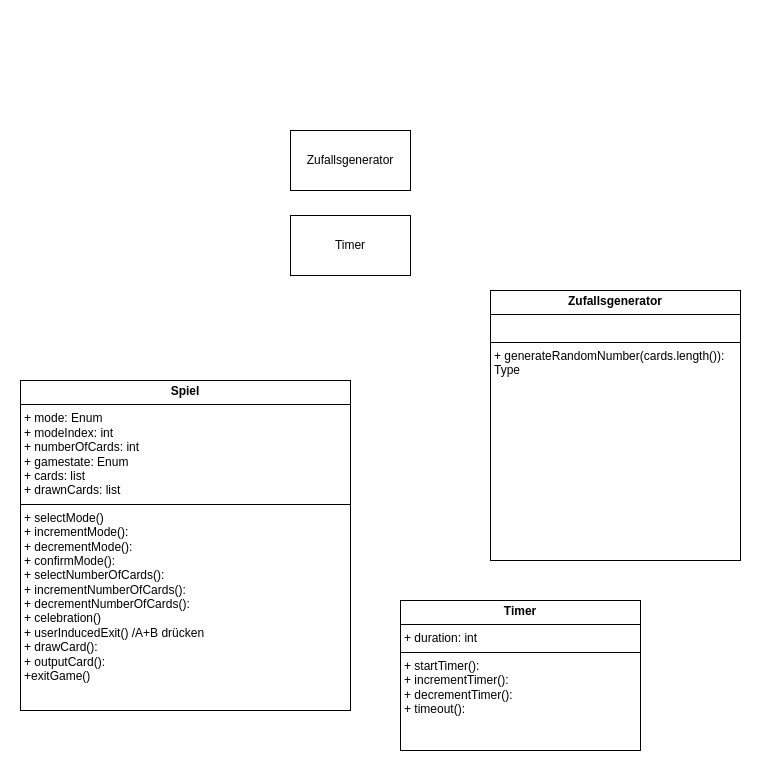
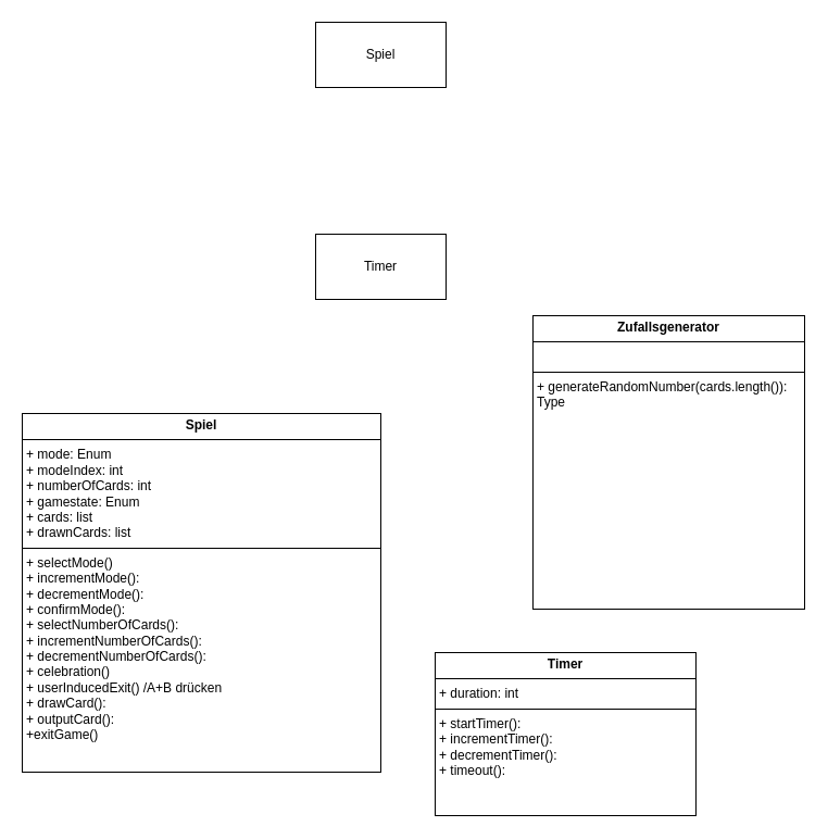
  <mxCell id="0" />
  <mxCell id="1" parent="0" />
- <mxCell id="2" value="Zufallsgenerator" style="rounded=0;whiteSpace=wrap;html=1;" parent="1" vertex="1"><mxGeometry x="290" y="130" width="120" height="60" as="geometry" /></mxCell>
+ <mxCell id="3" value="Spiel" style="rounded=0;whiteSpace=wrap;html=1;" parent="1" vertex="1"><mxGeometry x="290" y="20" width="120" height="60" as="geometry" /></mxCell>
  <mxCell id="4" value="Timer" style="rounded=0;whiteSpace=wrap;html=1;" parent="1" vertex="1"><mxGeometry x="290" y="215" width="120" height="60" as="geometry" /></mxCell>
  <mxCell id="5" value="&lt;p style=&quot;margin:0px;margin-top:4px;text-align:center;&quot;&gt;&lt;b&gt;Spiel&lt;/b&gt;&lt;/p&gt;&lt;hr size=&quot;1&quot; style=&quot;border-style:solid;&quot;&gt;&lt;p style=&quot;margin:0px;margin-left:4px;&quot;&gt;+ mode: Enum&lt;/p&gt;&lt;p style=&quot;margin:0px;margin-left:4px;&quot;&gt;+ modeIndex: int&lt;/p&gt;&lt;p style=&quot;margin:0px;margin-left:4px;&quot;&gt;+ numberOfCards: int&lt;/p&gt;&lt;p style=&quot;margin:0px;margin-left:4px;&quot;&gt;+ gamestate: Enum&lt;br&gt;&lt;/p&gt;&lt;p style=&quot;margin:0px;margin-left:4px;&quot;&gt;+ cards: list&lt;/p&gt;&lt;p style=&quot;margin:0px;margin-left:4px;&quot;&gt;+ drawnCards: list&lt;br&gt;&lt;/p&gt;&lt;hr size=&quot;1&quot; style=&quot;border-style:solid;&quot;&gt;&lt;p style=&quot;margin:0px;margin-left:4px;&quot;&gt;+ selectMode()&lt;/p&gt;&lt;p style=&quot;margin:0px;margin-left:4px;&quot;&gt;+ incrementMode():&lt;/p&gt;&lt;p style=&quot;margin:0px;margin-left:4px;&quot;&gt;+ decrementMode():&lt;/p&gt;&lt;p style=&quot;margin:0px;margin-left:4px;&quot;&gt;+ confirmMode():&lt;/p&gt;&lt;p style=&quot;margin:0px;margin-left:4px;&quot;&gt;+ selectNumberOfCards():&lt;br&gt;&lt;/p&gt;&lt;p style=&quot;margin:0px;margin-left:4px;&quot;&gt;+ incrementNumberOfCards():&lt;/p&gt;&lt;p style=&quot;margin:0px;margin-left:4px;&quot;&gt;+ decrementNumberOfCards():&lt;/p&gt;&lt;p style=&quot;margin:0px;margin-left:4px;&quot;&gt;+ celebration()&lt;br&gt;&lt;/p&gt;&lt;p style=&quot;margin:0px;margin-left:4px;&quot;&gt;+ userInducedExit() /A+B drücken&lt;br&gt;&lt;/p&gt;&lt;p style=&quot;margin:0px;margin-left:4px;&quot;&gt;+ drawCard():&lt;/p&gt;&lt;p style=&quot;margin:0px;margin-left:4px;&quot;&gt;+ outputCard():&lt;/p&gt;&lt;p style=&quot;margin:0px;margin-left:4px;&quot;&gt;+exitGame()&lt;br&gt;&lt;/p&gt;" style="verticalAlign=top;align=left;overflow=fill;html=1;whiteSpace=wrap;" vertex="1" parent="1"><mxGeometry x="20" y="380" width="330" height="330" as="geometry" /></mxCell>
  <mxCell id="6" value="&lt;p style=&quot;margin:0px;margin-top:4px;text-align:center;&quot;&gt;&lt;b&gt;Zufallsgenerator&lt;/b&gt;&lt;/p&gt;&lt;hr size=&quot;1&quot; style=&quot;border-style:solid;&quot;&gt;&lt;p style=&quot;margin:0px;margin-left:4px;&quot;&gt;&lt;br&gt;&lt;/p&gt;&lt;hr size=&quot;1&quot; style=&quot;border-style:solid;&quot;&gt;&lt;p style=&quot;margin:0px;margin-left:4px;&quot;&gt;+ generateRandomNumber(cards.length()): Type&lt;/p&gt;" style="verticalAlign=top;align=left;overflow=fill;html=1;whiteSpace=wrap;" vertex="1" parent="1"><mxGeometry x="490" y="290" width="250" height="270" as="geometry" /></mxCell>
  <mxCell id="7" value="&lt;p style=&quot;margin:0px;margin-top:4px;text-align:center;&quot;&gt;&lt;b&gt;Timer&lt;/b&gt;&lt;/p&gt;&lt;hr size=&quot;1&quot; style=&quot;border-style:solid;&quot;&gt;&lt;p style=&quot;margin:0px;margin-left:4px;&quot;&gt;+ duration: int&lt;br&gt;&lt;/p&gt;&lt;hr size=&quot;1&quot; style=&quot;border-style:solid;&quot;&gt;&lt;p style=&quot;margin:0px;margin-left:4px;&quot;&gt;+ startTimer(): &lt;br&gt;&lt;/p&gt;&lt;p style=&quot;margin:0px;margin-left:4px;&quot;&gt;+ incrementTimer():&lt;/p&gt;&lt;p style=&quot;margin:0px;margin-left:4px;&quot;&gt;+ decrementTimer():&lt;br&gt;&lt;/p&gt;&lt;p style=&quot;margin:0px;margin-left:4px;&quot;&gt;+ timeout():&lt;br&gt;&lt;/p&gt;" style="verticalAlign=top;align=left;overflow=fill;html=1;whiteSpace=wrap;" vertex="1" parent="1"><mxGeometry x="400" y="600" width="240" height="150" as="geometry" /></mxCell>
